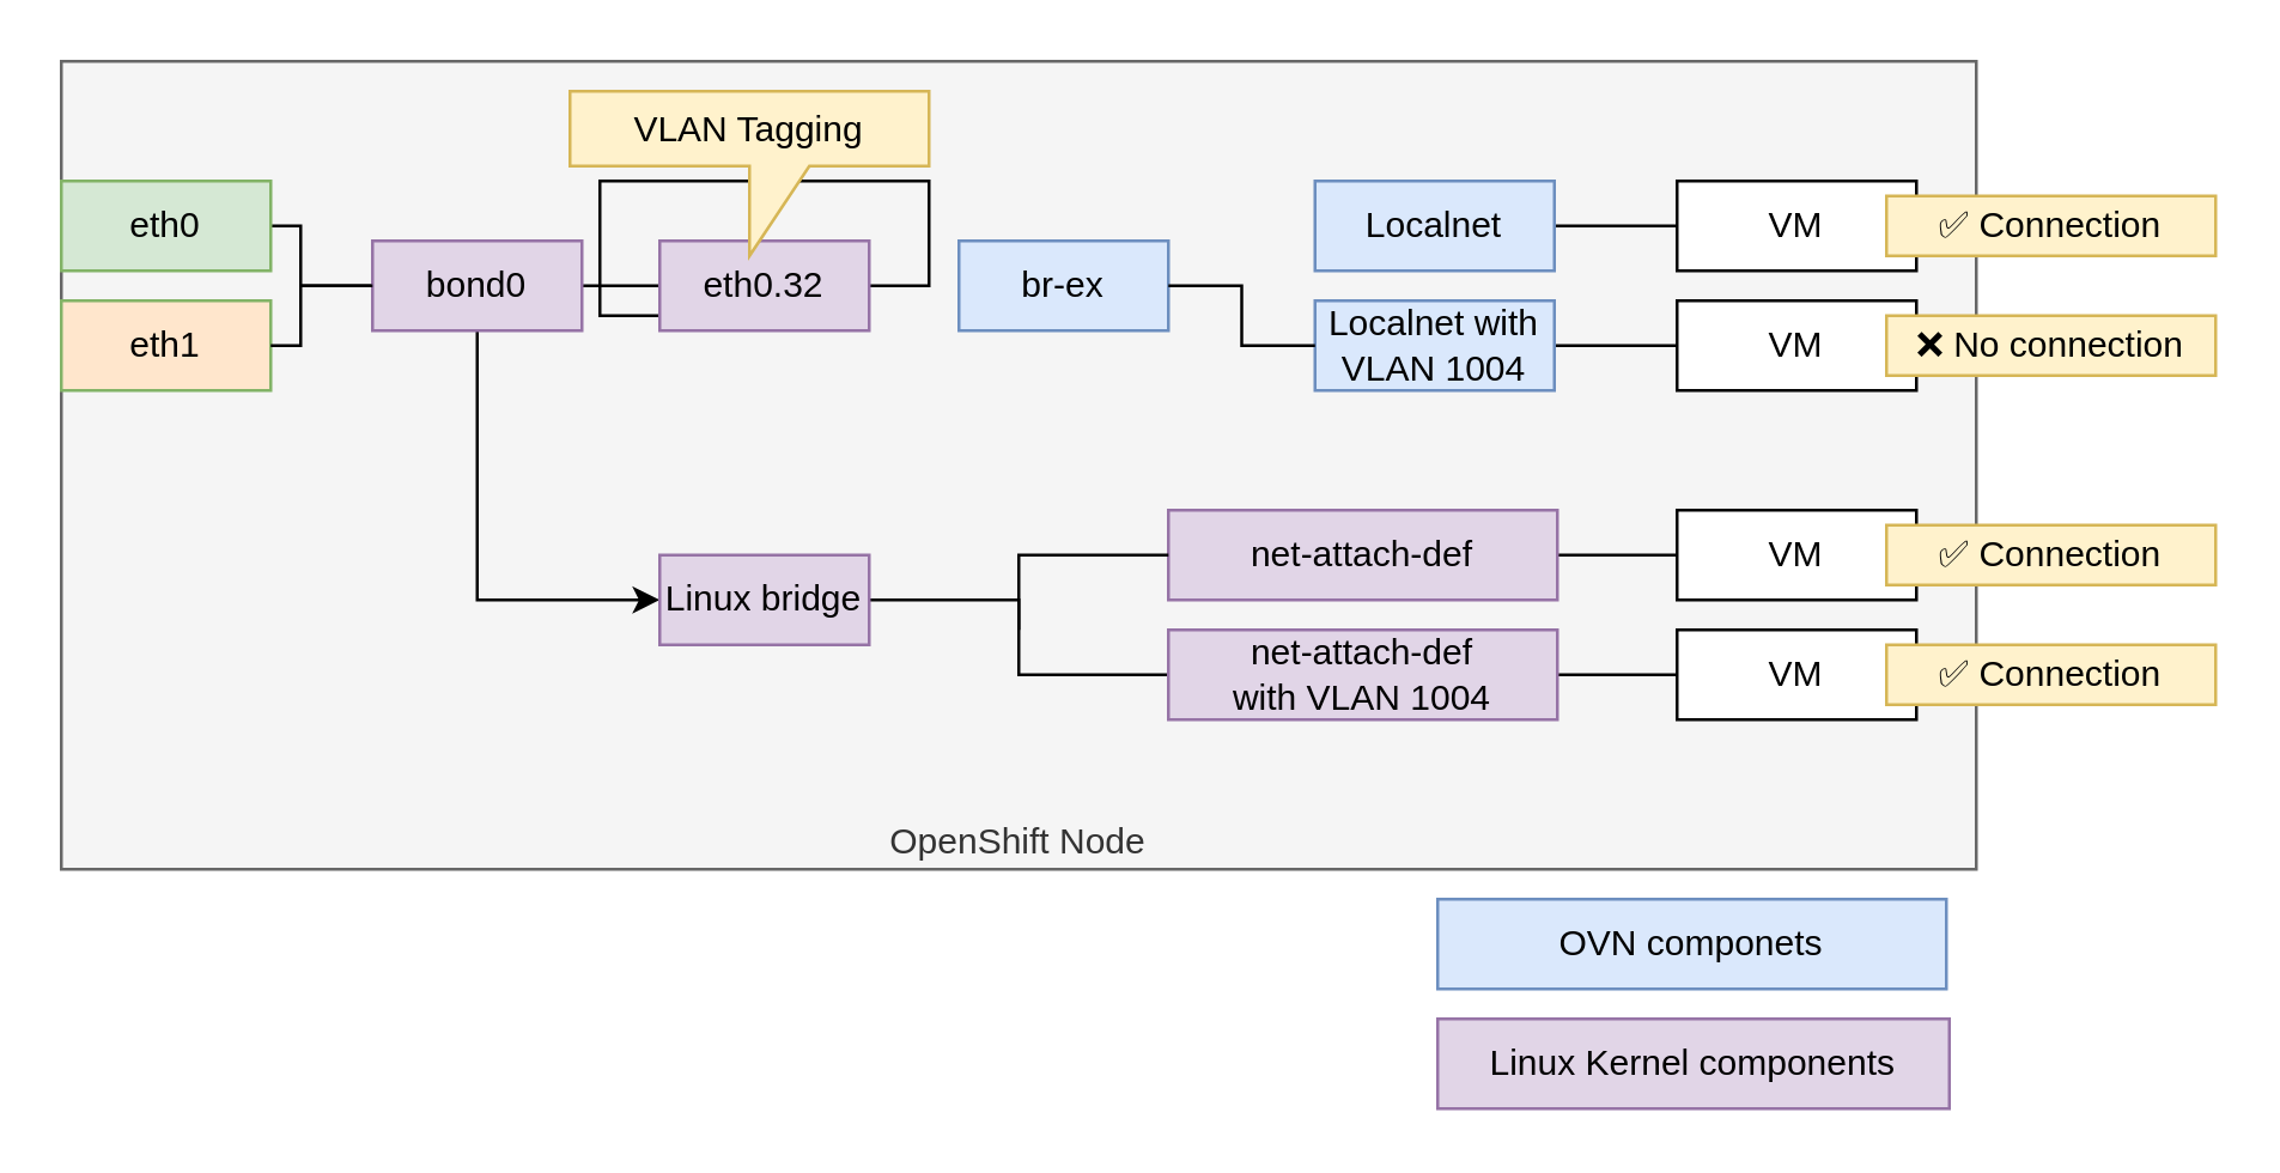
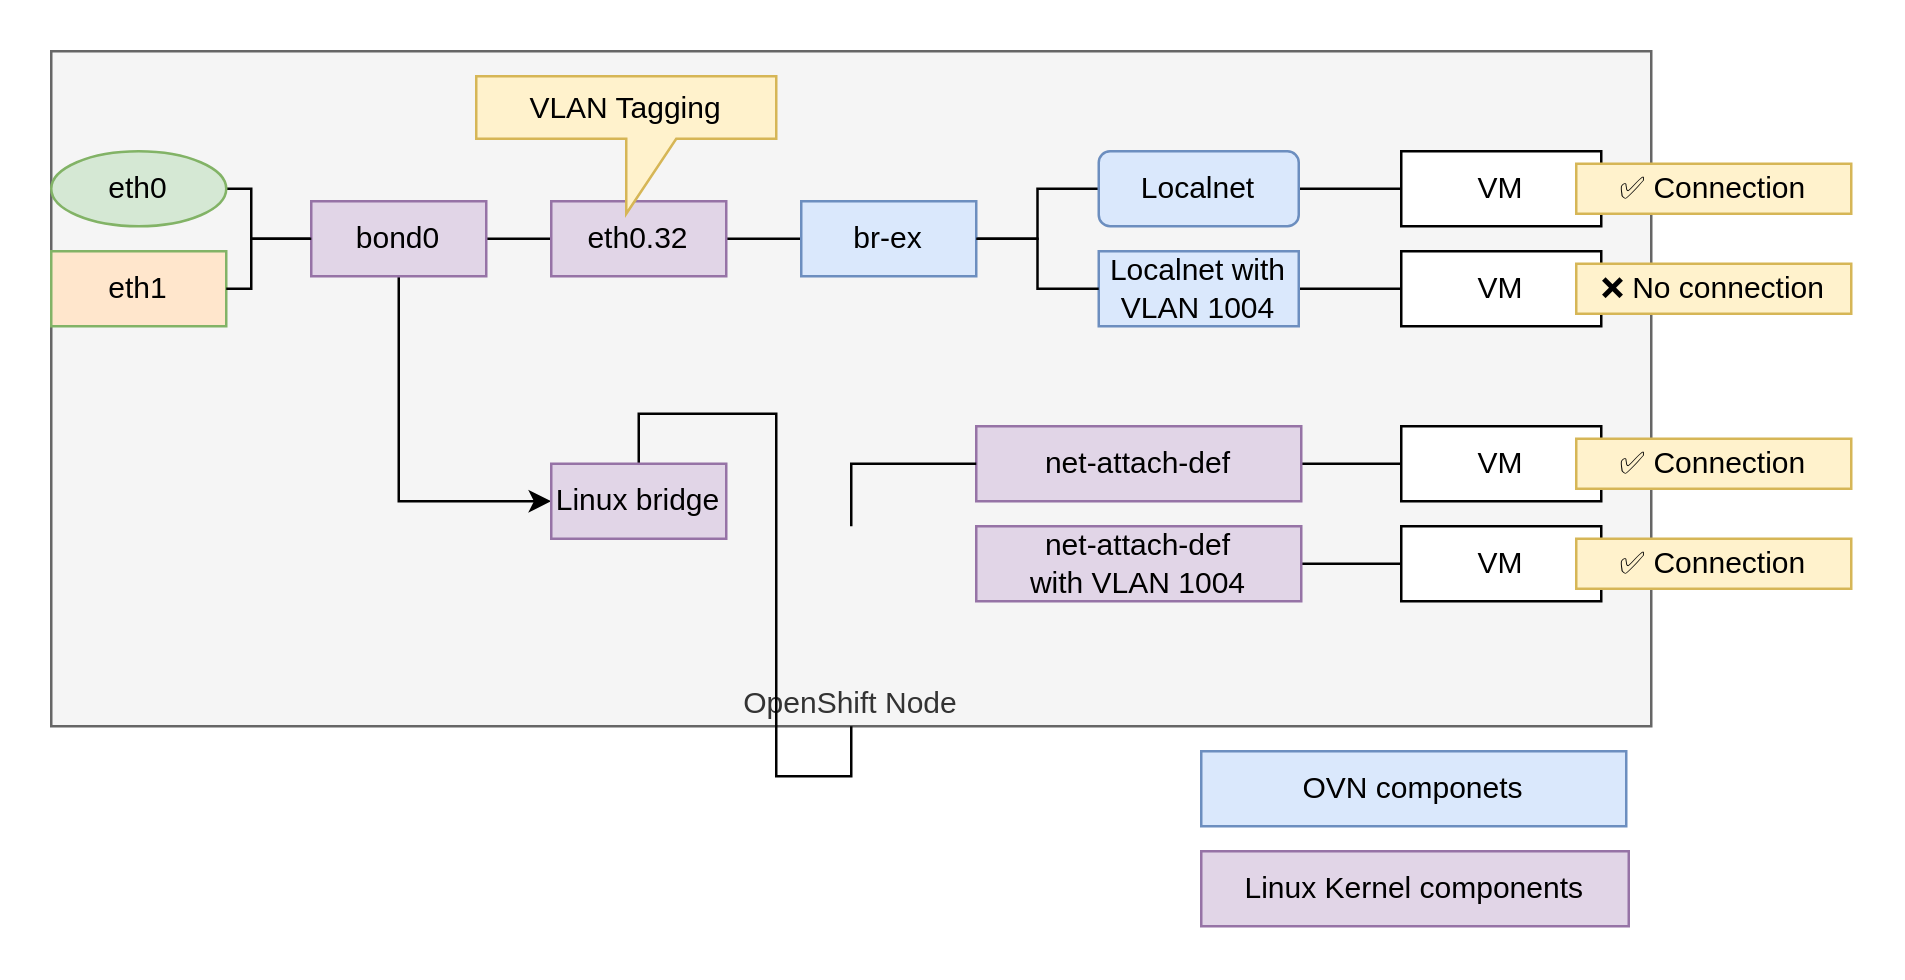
  <mxCell id="0" />
  <mxCell id="1" parent="0" />
  <mxCell id="2" value="OpenShift Node" style="rounded=0;whiteSpace=wrap;html=1;fillColor=#f5f5f5;fontColor=#333333;strokeColor=#666666;verticalAlign=bottom;" vertex="1" parent="1"><mxGeometry x="20" y="20" width="640" height="270" as="geometry" /></mxCell>
  <mxCell id="3" style="edgeStyle=orthogonalEdgeStyle;rounded=0;orthogonalLoop=1;jettySize=auto;html=1;exitX=1;exitY=0.5;exitDx=0;exitDy=0;entryX=0;entryY=0.5;entryDx=0;entryDy=0;endArrow=none;endFill=0;" edge="1" parent="1" source="4" target="8"><mxGeometry relative="1" as="geometry"><Array as="points"><mxPoint x="100" y="75" /><mxPoint x="100" y="95" /></Array></mxGeometry></mxCell>
- <mxCell id="4" value="eth0" style="rounded=0;whiteSpace=wrap;html=1;fillColor=#d5e8d4;strokeColor=#82b366;verticalAlign=middle;" vertex="1" parent="1"><mxGeometry x="20" y="60" width="70" height="30" as="geometry" /></mxCell>
+ <mxCell id="4" value="eth0" style="ellipse;whiteSpace=wrap;html=1;fillColor=#d5e8d4;strokeColor=#82b366;verticalAlign=middle;" vertex="1" parent="1"><mxGeometry x="20" y="60" width="70" height="30" as="geometry" /></mxCell>
  <mxCell id="5" value="eth1" style="rounded=0;whiteSpace=wrap;html=1;fillColor=#ffe6cc;strokeColor=#82b366;verticalAlign=middle;" vertex="1" parent="1"><mxGeometry x="20" y="100" width="70" height="30" as="geometry" /></mxCell>
  <mxCell id="6" style="edgeStyle=orthogonalEdgeStyle;rounded=0;orthogonalLoop=1;jettySize=auto;html=1;exitX=1;exitY=0.5;exitDx=0;exitDy=0;entryX=0;entryY=0.5;entryDx=0;entryDy=0;endArrow=none;endFill=0;" edge="1" parent="1" source="8" target="11"><mxGeometry relative="1" as="geometry" /></mxCell>
  <mxCell id="7" value="" style="edgeStyle=orthogonalEdgeStyle;rounded=0;orthogonalLoop=1;jettySize=auto;html=1;entryX=0;entryY=0.5;entryDx=0;entryDy=0;exitX=0.5;exitY=1;exitDx=0;exitDy=0;" edge="1" parent="1" source="8" target="25"><mxGeometry relative="1" as="geometry" /></mxCell>
  <mxCell id="8" value="bond0" style="rounded=0;whiteSpace=wrap;html=1;verticalAlign=middle;fillColor=#e1d5e7;strokeColor=#9673a6;" vertex="1" parent="1"><mxGeometry x="124" y="80" width="70" height="30" as="geometry" /></mxCell>
  <mxCell id="9" style="edgeStyle=orthogonalEdgeStyle;rounded=0;orthogonalLoop=1;jettySize=auto;html=1;exitX=1;exitY=0.5;exitDx=0;exitDy=0;entryX=0;entryY=0.5;entryDx=0;entryDy=0;endArrow=none;endFill=0;" edge="1" parent="1" source="5" target="8"><mxGeometry relative="1" as="geometry"><mxPoint x="150" y="60" as="sourcePoint" /><mxPoint x="184" y="80" as="targetPoint" /><Array as="points"><mxPoint x="100" y="115" /><mxPoint x="100" y="95" /></Array></mxGeometry></mxCell>
- <mxCell id="10" style="edgeStyle=orthogonalEdgeStyle;rounded=0;orthogonalLoop=1;jettySize=auto;html=1;exitX=1;exitY=0.5;exitDx=0;exitDy=0;endArrow=none;endFill=0;" edge="1" parent="1" source="11" target="36"><mxGeometry relative="1" as="geometry" /></mxCell>
+ <mxCell id="10" style="edgeStyle=orthogonalEdgeStyle;rounded=0;orthogonalLoop=1;jettySize=auto;html=1;exitX=1;exitY=0.5;exitDx=0;exitDy=0;entryX=0;entryY=0.5;entryDx=0;entryDy=0;endArrow=none;endFill=0;" edge="1" parent="1" source="11" target="13"><mxGeometry relative="1" as="geometry" /></mxCell>
  <mxCell id="11" value="eth0.32" style="rounded=0;whiteSpace=wrap;html=1;verticalAlign=middle;fillColor=#e1d5e7;strokeColor=#9673a6;" vertex="1" parent="1"><mxGeometry x="220" y="80" width="70" height="30" as="geometry" /></mxCell>
+ <mxCell id="12" value="" style="edgeStyle=orthogonalEdgeStyle;rounded=0;orthogonalLoop=1;jettySize=auto;html=1;entryX=0;entryY=0.5;entryDx=0;entryDy=0;endArrow=none;endFill=0;" edge="1" parent="1" source="13" target="16"><mxGeometry relative="1" as="geometry" /></mxCell>
  <mxCell id="13" value="br-ex" style="rounded=0;whiteSpace=wrap;html=1;verticalAlign=middle;fillColor=#dae8fc;strokeColor=#6c8ebf;" vertex="1" parent="1"><mxGeometry x="320" y="80" width="70" height="30" as="geometry" /></mxCell>
  <mxCell id="14" value="OVN componets" style="rounded=0;whiteSpace=wrap;html=1;verticalAlign=middle;fillColor=#dae8fc;strokeColor=#6c8ebf;" vertex="1" parent="1"><mxGeometry x="480" y="300" width="170" height="30" as="geometry" /></mxCell>
  <mxCell id="15" value="" style="edgeStyle=orthogonalEdgeStyle;rounded=0;orthogonalLoop=1;jettySize=auto;html=1;entryX=0;entryY=0.5;entryDx=0;entryDy=0;endArrow=none;endFill=0;" edge="1" parent="1" source="16" target="20"><mxGeometry relative="1" as="geometry" /></mxCell>
- <mxCell id="16" value="Localnet" style="rounded=0;whiteSpace=wrap;html=1;verticalAlign=middle;fillColor=#dae8fc;strokeColor=#6c8ebf;" vertex="1" parent="1"><mxGeometry x="439" y="60" width="80" height="30" as="geometry" /></mxCell>
+ <mxCell id="16" value="Localnet" style="whiteSpace=wrap;html=1;verticalAlign=middle;fillColor=#dae8fc;strokeColor=#6c8ebf;rounded=1;" vertex="1" parent="1"><mxGeometry x="439" y="60" width="80" height="30" as="geometry" /></mxCell>
  <mxCell id="17" value="" style="edgeStyle=orthogonalEdgeStyle;rounded=0;orthogonalLoop=1;jettySize=auto;html=1;endArrow=none;endFill=0;" edge="1" parent="1" source="18" target="21"><mxGeometry relative="1" as="geometry" /></mxCell>
  <mxCell id="18" value="Localnet with VLAN 1004" style="rounded=0;whiteSpace=wrap;html=1;verticalAlign=middle;fillColor=#dae8fc;strokeColor=#6c8ebf;" vertex="1" parent="1"><mxGeometry x="439" y="100" width="80" height="30" as="geometry" /></mxCell>
  <mxCell id="19" value="" style="edgeStyle=orthogonalEdgeStyle;rounded=0;orthogonalLoop=1;jettySize=auto;html=1;entryX=0;entryY=0.5;entryDx=0;entryDy=0;exitX=1;exitY=0.5;exitDx=0;exitDy=0;endArrow=none;endFill=0;" edge="1" parent="1" source="13" target="18"><mxGeometry relative="1" as="geometry"><mxPoint x="430" y="90" as="sourcePoint" /><mxPoint x="479" y="70" as="targetPoint" /></mxGeometry></mxCell>
  <mxCell id="20" value="VM" style="rounded=0;whiteSpace=wrap;html=1;verticalAlign=middle;" vertex="1" parent="1"><mxGeometry x="560" y="60" width="80" height="30" as="geometry" /></mxCell>
  <mxCell id="21" value="VM" style="rounded=0;whiteSpace=wrap;html=1;verticalAlign=middle;" vertex="1" parent="1"><mxGeometry x="560" y="100" width="80" height="30" as="geometry" /></mxCell>
  <mxCell id="22" value="✅ Connection" style="rounded=0;whiteSpace=wrap;html=1;verticalAlign=middle;fillColor=#fff2cc;strokeColor=#d6b656;" vertex="1" parent="1"><mxGeometry x="630" y="65" width="110" height="20" as="geometry" /></mxCell>
  <mxCell id="23" value="❌ No connection" style="rounded=0;whiteSpace=wrap;html=1;verticalAlign=middle;fillColor=#fff2cc;strokeColor=#d6b656;" vertex="1" parent="1"><mxGeometry x="630" y="105" width="110" height="20" as="geometry" /></mxCell>
- <mxCell id="24" value="" style="edgeStyle=orthogonalEdgeStyle;rounded=0;orthogonalLoop=1;jettySize=auto;html=1;endArrow=none;endFill=0;" edge="1" parent="1" source="25" target="29"><mxGeometry relative="1" as="geometry" /></mxCell>
+ <mxCell id="24" value="" style="edgeStyle=orthogonalEdgeStyle;rounded=0;orthogonalLoop=1;jettySize=auto;html=1;endArrow=none;endFill=0;" edge="1" parent="1" source="25" target="2"><mxGeometry relative="1" as="geometry" /></mxCell>
  <mxCell id="25" value="Linux bridge" style="rounded=0;whiteSpace=wrap;html=1;verticalAlign=middle;fillColor=#e1d5e7;strokeColor=#9673a6;" vertex="1" parent="1"><mxGeometry x="220" y="185" width="70" height="30" as="geometry" /></mxCell>
  <mxCell id="26" value="" style="edgeStyle=orthogonalEdgeStyle;rounded=0;orthogonalLoop=1;jettySize=auto;html=1;endArrow=none;endFill=0;" edge="1" parent="1" source="27" target="30"><mxGeometry relative="1" as="geometry" /></mxCell>
  <mxCell id="27" value="net-attach-def" style="rounded=0;whiteSpace=wrap;html=1;verticalAlign=middle;fillColor=#e1d5e7;strokeColor=#9673a6;" vertex="1" parent="1"><mxGeometry x="390" y="170" width="130" height="30" as="geometry" /></mxCell>
  <mxCell id="28" value="" style="edgeStyle=orthogonalEdgeStyle;rounded=0;orthogonalLoop=1;jettySize=auto;html=1;entryX=0;entryY=0.5;entryDx=0;entryDy=0;endArrow=none;endFill=0;" edge="1" parent="1" source="29" target="31"><mxGeometry relative="1" as="geometry" /></mxCell>
  <mxCell id="29" value="net-attach-def&lt;div&gt;with VLAN 1004&lt;/div&gt;" style="rounded=0;whiteSpace=wrap;html=1;verticalAlign=middle;fillColor=#e1d5e7;strokeColor=#9673a6;" vertex="1" parent="1"><mxGeometry x="390" y="210" width="130" height="30" as="geometry" /></mxCell>
  <mxCell id="30" value="VM" style="rounded=0;whiteSpace=wrap;html=1;verticalAlign=middle;" vertex="1" parent="1"><mxGeometry x="560" y="170" width="80" height="30" as="geometry" /></mxCell>
  <mxCell id="31" value="VM" style="rounded=0;whiteSpace=wrap;html=1;verticalAlign=middle;" vertex="1" parent="1"><mxGeometry x="560" y="210" width="80" height="30" as="geometry" /></mxCell>
  <mxCell id="32" value="✅ Connection" style="rounded=0;whiteSpace=wrap;html=1;verticalAlign=middle;fillColor=#fff2cc;strokeColor=#d6b656;" vertex="1" parent="1"><mxGeometry x="630" y="175" width="110" height="20" as="geometry" /></mxCell>
  <mxCell id="33" value="✅ Connection" style="rounded=0;whiteSpace=wrap;html=1;verticalAlign=middle;fillColor=#fff2cc;strokeColor=#d6b656;" vertex="1" parent="1"><mxGeometry x="630" y="215" width="110" height="20" as="geometry" /></mxCell>
  <mxCell id="34" value="" style="edgeStyle=orthogonalEdgeStyle;rounded=0;orthogonalLoop=1;jettySize=auto;html=1;entryX=0;entryY=0.5;entryDx=0;entryDy=0;endArrow=none;endFill=0;" edge="1" parent="1" target="27"><mxGeometry relative="1" as="geometry"><mxPoint x="340" y="210" as="sourcePoint" /><mxPoint x="440" y="235" as="targetPoint" /><Array as="points"><mxPoint x="340" y="185" /></Array></mxGeometry></mxCell>
  <mxCell id="35" value="Linux Kernel components" style="rounded=0;whiteSpace=wrap;html=1;verticalAlign=middle;fillColor=#e1d5e7;strokeColor=#9673a6;" vertex="1" parent="1"><mxGeometry x="480" y="340" width="171" height="30" as="geometry" /></mxCell>
  <mxCell id="36" value="VLAN Tagging" style="shape=callout;whiteSpace=wrap;html=1;perimeter=calloutPerimeter;fillColor=#fff2cc;strokeColor=#d6b656;" vertex="1" parent="1"><mxGeometry x="190" y="30" width="120" height="55" as="geometry" /></mxCell>
